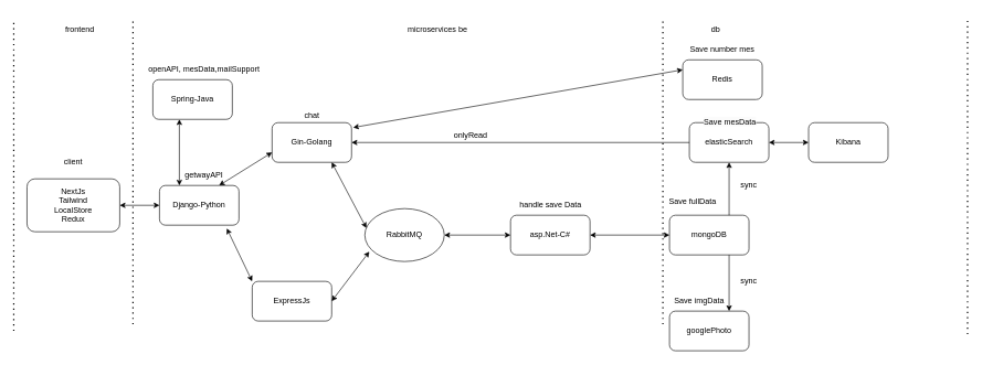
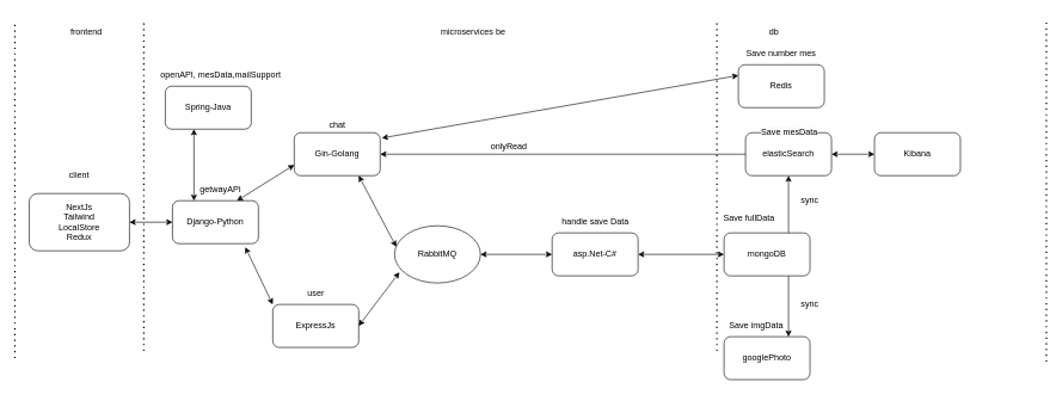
  <mxCell id="0" />
  <mxCell id="1" parent="0" />
  <mxCell id="2" value="NextJs&lt;br&gt;Tailwind&lt;br&gt;LocalStore&lt;br&gt;Redux" style="rounded=1;whiteSpace=wrap;html=1;" parent="1" vertex="1"><mxGeometry x="40" y="270" width="140" height="80" as="geometry" /></mxCell>
  <mxCell id="3" value="frontend" style="text;html=1;strokeColor=none;fillColor=none;align=center;verticalAlign=middle;whiteSpace=wrap;rounded=0;" parent="1" vertex="1"><mxGeometry x="90" width="60" height="30" as="geometry" y="30" /></mxCell>
  <mxCell id="4" value="microservices be" style="text;html=1;strokeColor=none;fillColor=none;align=center;verticalAlign=middle;whiteSpace=wrap;rounded=0;" parent="1" vertex="1"><mxGeometry x="610" y="20" width="100" height="50" as="geometry" /></mxCell>
  <mxCell id="5" value="Gin-Golang" style="rounded=1;whiteSpace=wrap;html=1;" parent="1" vertex="1"><mxGeometry x="410" y="185" width="120" height="60" as="geometry" /></mxCell>
  <mxCell id="6" value="db" style="text;html=1;strokeColor=none;fillColor=none;align=center;verticalAlign=middle;whiteSpace=wrap;rounded=0;" parent="1" vertex="1"><mxGeometry x="1050" width="60" height="30" as="geometry" y="30" /></mxCell>
  <mxCell id="7" value="ExpressJs" style="rounded=1;whiteSpace=wrap;html=1;" parent="1" vertex="1"><mxGeometry x="380" y="425" width="120" height="60" as="geometry" /></mxCell>
  <mxCell id="8" value="mongoDB" style="rounded=1;whiteSpace=wrap;html=1;" parent="1" vertex="1"><mxGeometry x="1010" y="325" width="120" height="60" as="geometry" /></mxCell>
  <mxCell id="9" value="Redis" style="rounded=1;whiteSpace=wrap;html=1;" parent="1" vertex="1"><mxGeometry x="1030" y="90" width="120" height="60" as="geometry" /></mxCell>
  <mxCell id="10" value="elasticSearch" style="rounded=1;whiteSpace=wrap;html=1;" parent="1" vertex="1"><mxGeometry x="1040" y="185" width="120" height="60" as="geometry" /></mxCell>
  <mxCell id="11" value="googlePhoto" style="rounded=1;whiteSpace=wrap;html=1;" parent="1" vertex="1"><mxGeometry x="1010" y="470" width="120" height="60" as="geometry" /></mxCell>
  <mxCell id="12" value="" style="endArrow=classic;startArrow=classic;html=1;rounded=0;entryX=0;entryY=0.5;entryDx=0;entryDy=0;exitX=1;exitY=0.5;exitDx=0;exitDy=0;" parent="1" source="2" target="32" edge="1"><mxGeometry width="50" height="50" relative="1" as="geometry"><mxPoint x="840" y="370" as="sourcePoint" /><mxPoint x="250" y="310" as="targetPoint" /></mxGeometry></mxCell>
  <mxCell id="13" value="" style="endArrow=classic;startArrow=classic;html=1;rounded=0;exitX=0.75;exitY=0;exitDx=0;exitDy=0;entryX=0;entryY=0.75;entryDx=0;entryDy=0;" parent="1" source="32" target="5" edge="1"><mxGeometry width="50" height="50" relative="1" as="geometry"><mxPoint x="318.284" y="281.716" as="sourcePoint" /><mxPoint x="650" y="320" as="targetPoint" /></mxGeometry></mxCell>
  <mxCell id="14" value="" style="endArrow=classic;startArrow=classic;html=1;rounded=0;exitX=0.847;exitY=1.083;exitDx=0;exitDy=0;entryX=0;entryY=0;entryDx=0;entryDy=0;exitPerimeter=0;" parent="1" source="32" target="7" edge="1"><mxGeometry width="50" height="50" relative="1" as="geometry"><mxPoint x="318.284" y="338.284" as="sourcePoint" /><mxPoint x="370" y="255" as="targetPoint" /></mxGeometry></mxCell>
  <mxCell id="15" value="" style="endArrow=classic;startArrow=classic;html=1;rounded=0;exitX=0.75;exitY=1;exitDx=0;exitDy=0;entryX=0.02;entryY=0.368;entryDx=0;entryDy=0;entryPerimeter=0;" parent="1" source="5" target="20" edge="1"><mxGeometry width="50" height="50" relative="1" as="geometry"><mxPoint x="328.284" y="348.284" as="sourcePoint" /><mxPoint x="630" y="305" as="targetPoint" /></mxGeometry></mxCell>
  <mxCell id="16" value="" style="endArrow=classic;startArrow=classic;html=1;rounded=0;exitX=1;exitY=0.5;exitDx=0;exitDy=0;entryX=0.057;entryY=0.813;entryDx=0;entryDy=0;entryPerimeter=0;" parent="1" source="7" target="20" edge="1"><mxGeometry width="50" height="50" relative="1" as="geometry"><mxPoint x="490" y="240" as="sourcePoint" /><mxPoint x="610" y="350" as="targetPoint" /></mxGeometry></mxCell>
+ <mxCell id="17" value="user" style="text;html=1;strokeColor=none;fillColor=none;align=center;verticalAlign=middle;whiteSpace=wrap;rounded=0;" parent="1" vertex="1"><mxGeometry x="382.5" y="395" width="115" height="30" as="geometry" /></mxCell>
  <mxCell id="18" value="chat" style="text;html=1;strokeColor=none;fillColor=none;align=center;verticalAlign=middle;whiteSpace=wrap;rounded=0;" parent="1" vertex="1"><mxGeometry x="412.5" y="160" width="115" height="30" as="geometry" /></mxCell>
  <mxCell id="19" value="" style="endArrow=classic;startArrow=classic;html=1;rounded=0;entryX=0;entryY=0.5;entryDx=0;entryDy=0;exitX=1;exitY=0.5;exitDx=0;exitDy=0;" parent="1" source="21" target="8" edge="1"><mxGeometry width="50" height="50" relative="1" as="geometry"><mxPoint x="900" y="325" as="sourcePoint" /><mxPoint x="970" y="385" as="targetPoint" /></mxGeometry></mxCell>
  <mxCell id="20" value="RabbitMQ" style="ellipse;whiteSpace=wrap;html=1;" parent="1" vertex="1"><mxGeometry x="550" y="315" width="120" height="80" as="geometry" /></mxCell>
  <mxCell id="21" value="asp.Net-C#" style="rounded=1;whiteSpace=wrap;html=1;" parent="1" vertex="1"><mxGeometry x="770" y="325" width="120" height="60" as="geometry" /></mxCell>
  <mxCell id="22" value="" style="endArrow=classic;startArrow=classic;html=1;rounded=0;exitX=1;exitY=0.5;exitDx=0;exitDy=0;entryX=0;entryY=0.5;entryDx=0;entryDy=0;" parent="1" source="20" target="21" edge="1"><mxGeometry width="50" height="50" relative="1" as="geometry"><mxPoint x="580" y="240" as="sourcePoint" /><mxPoint x="630" y="190" as="targetPoint" /></mxGeometry></mxCell>
  <mxCell id="23" value="handle save Data" style="text;html=1;strokeColor=none;fillColor=none;align=center;verticalAlign=middle;whiteSpace=wrap;rounded=0;" parent="1" vertex="1"><mxGeometry x="772.5" y="295" width="115" height="30" as="geometry" /></mxCell>
  <mxCell id="24" value="Save number mes" style="text;html=1;strokeColor=none;fillColor=none;align=center;verticalAlign=middle;whiteSpace=wrap;rounded=0;" parent="1" vertex="1"><mxGeometry x="1040" y="60" width="100" height="30" as="geometry" /></mxCell>
  <mxCell id="25" value="Save imgData" style="text;html=1;strokeColor=none;fillColor=none;align=center;verticalAlign=middle;whiteSpace=wrap;rounded=0;" parent="1" vertex="1"><mxGeometry x="1000" y="440" width="110" height="30" as="geometry" /></mxCell>
  <mxCell id="26" value="Save fullData" style="text;html=1;strokeColor=none;fillColor=none;align=center;verticalAlign=middle;whiteSpace=wrap;rounded=0;" parent="1" vertex="1"><mxGeometry x="1000" y="290" width="90" height="30" as="geometry" /></mxCell>
  <mxCell id="27" value="onlyRead" style="text;html=1;strokeColor=none;fillColor=none;align=center;verticalAlign=middle;whiteSpace=wrap;rounded=0;" parent="1" vertex="1"><mxGeometry x="680" y="190" width="60" height="30" as="geometry" /></mxCell>
  <mxCell id="28" value="" style="endArrow=classic;html=1;rounded=0;exitX=0;exitY=0.5;exitDx=0;exitDy=0;entryX=1;entryY=0.5;entryDx=0;entryDy=0;" parent="1" source="10" target="5" edge="1"><mxGeometry width="50" height="50" relative="1" as="geometry"><mxPoint x="600" y="330" as="sourcePoint" /><mxPoint x="650" y="280" as="targetPoint" /></mxGeometry></mxCell>
  <mxCell id="29" value="" style="endArrow=classic;html=1;rounded=0;exitX=0.75;exitY=0;exitDx=0;exitDy=0;" parent="1" source="8" target="10" edge="1"><mxGeometry width="50" height="50" relative="1" as="geometry"><mxPoint x="600" y="330" as="sourcePoint" /><mxPoint x="650" y="280" as="targetPoint" /></mxGeometry></mxCell>
  <mxCell id="30" value="&lt;span style=&quot;color: rgb(0, 0, 0); font-family: Helvetica; font-size: 12px; font-style: normal; font-variant-ligatures: normal; font-variant-caps: normal; font-weight: 400; letter-spacing: normal; orphans: 2; text-align: center; text-indent: 0px; text-transform: none; widows: 2; word-spacing: 0px; -webkit-text-stroke-width: 0px; background-color: rgb(251, 251, 251); text-decoration-thickness: initial; text-decoration-style: initial; text-decoration-color: initial; float: none; display: inline !important;&quot;&gt;Save mesData&lt;/span&gt;" style="text;whiteSpace=wrap;html=1;" parent="1" vertex="1"><mxGeometry x="1060" y="170" width="100" height="40" as="geometry" /></mxCell>
  <mxCell id="31" value="getwayAPI" style="text;html=1;strokeColor=none;fillColor=none;align=center;verticalAlign=middle;whiteSpace=wrap;rounded=0;" parent="1" vertex="1"><mxGeometry x="250" y="250" width="115" height="30" as="geometry" /></mxCell>
  <mxCell id="32" value="Django-Python" style="rounded=1;whiteSpace=wrap;html=1;" parent="1" vertex="1"><mxGeometry x="240" y="280" width="120" height="60" as="geometry" /></mxCell>
  <mxCell id="33" value="client" style="text;html=1;strokeColor=none;fillColor=none;align=center;verticalAlign=middle;whiteSpace=wrap;rounded=0;" parent="1" vertex="1"><mxGeometry x="80" y="230" width="60" height="30" as="geometry" /></mxCell>
  <mxCell id="34" value="" style="endArrow=classic;startArrow=classic;html=1;rounded=0;exitX=0.25;exitY=0;exitDx=0;exitDy=0;" parent="1" source="32" edge="1"><mxGeometry width="50" height="50" relative="1" as="geometry"><mxPoint x="630" y="370" as="sourcePoint" /><mxPoint x="270" y="180" as="targetPoint" /></mxGeometry></mxCell>
  <mxCell id="35" value="Spring-Java" style="rounded=1;whiteSpace=wrap;html=1;" parent="1" vertex="1"><mxGeometry x="230" y="120" width="120" height="60" as="geometry" /></mxCell>
  <mxCell id="36" value="openAPI, mesData,mailSupport" style="text;html=1;strokeColor=none;fillColor=none;align=center;verticalAlign=middle;whiteSpace=wrap;rounded=0;" parent="1" vertex="1"><mxGeometry x="205" y="90" width="205" height="30" as="geometry" /></mxCell>
  <mxCell id="37" value="" style="endArrow=none;dashed=1;html=1;dashPattern=1 3;strokeWidth=2;rounded=0;" parent="1" edge="1"><mxGeometry width="50" height="50" relative="1" as="geometry"><mxPoint x="200" y="490" as="sourcePoint" /><mxPoint x="200" as="targetPoint" y="30" /></mxGeometry></mxCell>
  <mxCell id="38" value="" style="endArrow=none;dashed=1;html=1;dashPattern=1 3;strokeWidth=2;rounded=0;" parent="1" edge="1"><mxGeometry width="50" height="50" relative="1" as="geometry"><mxPoint x="1000" y="490" as="sourcePoint" /><mxPoint x="1000" as="targetPoint" y="30" /></mxGeometry></mxCell>
  <mxCell id="39" value="" style="endArrow=none;dashed=1;html=1;dashPattern=1 3;strokeWidth=2;rounded=0;" parent="1" edge="1"><mxGeometry width="50" height="50" relative="1" as="geometry"><mxPoint x="20" y="500" as="sourcePoint" /><mxPoint x="20" as="targetPoint" y="30" /></mxGeometry></mxCell>
  <mxCell id="40" value="" style="endArrow=none;dashed=1;html=1;dashPattern=1 3;strokeWidth=2;rounded=0;" parent="1" edge="1"><mxGeometry width="50" height="50" relative="1" as="geometry"><mxPoint x="1460" y="505" as="sourcePoint" /><mxPoint x="1460" y="25" as="targetPoint" /></mxGeometry></mxCell>
  <mxCell id="41" value="Kibana" style="whiteSpace=wrap;html=1;rounded=1;" parent="1" vertex="1"><mxGeometry x="1220" y="185" width="120" height="60" as="geometry" /></mxCell>
  <mxCell id="42" value="" style="endArrow=classic;startArrow=classic;html=1;rounded=0;exitX=0;exitY=0.5;exitDx=0;exitDy=0;" edge="1" parent="1" source="41" target="10"><mxGeometry width="50" height="50" relative="1" as="geometry"><mxPoint x="750" y="350" as="sourcePoint" /><mxPoint x="800" y="300" as="targetPoint" /></mxGeometry></mxCell>
  <mxCell id="43" value="" style="endArrow=classic;startArrow=classic;html=1;rounded=0;exitX=1.02;exitY=0.123;exitDx=0;exitDy=0;exitPerimeter=0;entryX=0;entryY=0.25;entryDx=0;entryDy=0;" edge="1" parent="1" source="5" target="9"><mxGeometry width="50" height="50" relative="1" as="geometry"><mxPoint x="750" y="350" as="sourcePoint" /><mxPoint x="800" y="300" as="targetPoint" /></mxGeometry></mxCell>
  <mxCell id="44" value="" style="endArrow=classic;html=1;rounded=0;exitX=0.75;exitY=1;exitDx=0;exitDy=0;entryX=0.75;entryY=0;entryDx=0;entryDy=0;" edge="1" parent="1" source="8" target="11"><mxGeometry width="50" height="50" relative="1" as="geometry"><mxPoint x="750" y="350" as="sourcePoint" /><mxPoint x="800" y="300" as="targetPoint" /></mxGeometry></mxCell>
  <mxCell id="45" style="edgeStyle=orthogonalEdgeStyle;rounded=0;orthogonalLoop=1;jettySize=auto;html=1;exitX=0.5;exitY=1;exitDx=0;exitDy=0;" edge="1" parent="1" source="31" target="31"><mxGeometry relative="1" as="geometry" /></mxCell>
  <mxCell id="46" value="sync" style="text;html=1;strokeColor=none;fillColor=none;align=center;verticalAlign=middle;whiteSpace=wrap;rounded=0;" vertex="1" parent="1"><mxGeometry x="1100" y="265" width="60" height="30" as="geometry" /></mxCell>
  <mxCell id="47" value="sync" style="text;html=1;strokeColor=none;fillColor=none;align=center;verticalAlign=middle;whiteSpace=wrap;rounded=0;" vertex="1" parent="1"><mxGeometry x="1100" y="410" width="60" height="30" as="geometry" /></mxCell>
